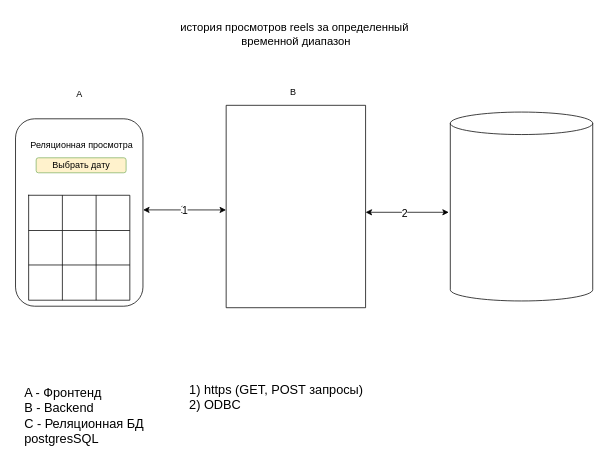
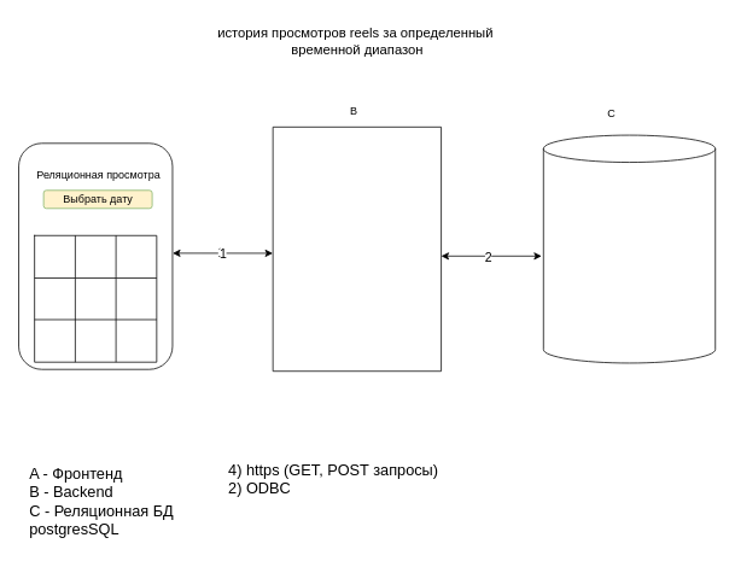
  <mxCell id="0" />
  <mxCell id="1" parent="0" />
  <mxCell id="2" value="" style="rounded=1;whiteSpace=wrap;html=1;" parent="1" vertex="1"><mxGeometry x="20" y="158" width="170" height="250" as="geometry" /></mxCell>
  <mxCell id="3" value="" style="verticalLabelPosition=bottom;verticalAlign=top;html=1;shape=mxgraph.basic.rect;fillColor2=none;strokeWidth=1;size=20;indent=5;" parent="1" vertex="1"><mxGeometry x="301" y="140" width="186" height="270" as="geometry" /></mxCell>
  <mxCell id="4" value="" style="shape=cylinder3;whiteSpace=wrap;html=1;boundedLbl=1;backgroundOutline=1;size=15;align=left;" parent="1" vertex="1"><mxGeometry x="600" y="149" width="190" height="252" as="geometry" /></mxCell>
  <mxCell id="5" value="&lt;font style=&quot;font-size: 15px;&quot;&gt;история просмотров reels за определенный&amp;nbsp;&lt;/font&gt;&lt;div style=&quot;font-size: 15px;&quot;&gt;&lt;font style=&quot;font-size: 15px;&quot;&gt;временной диапазон&lt;/font&gt;&lt;/div&gt;" style="text;html=1;align=center;verticalAlign=middle;resizable=0;points=[];autosize=1;strokeColor=none;fillColor=none;" parent="1" vertex="1"><mxGeometry x="229" y="20" width="330" height="50" as="geometry" /></mxCell>
- <mxCell id="6" value="A" style="text;html=1;align=center;verticalAlign=middle;resizable=0;points=[];autosize=1;strokeColor=none;fillColor=none;" parent="1" vertex="1"><mxGeometry x="90" y="110" width="30" height="30" as="geometry" /></mxCell>
  <mxCell id="7" value="B" style="text;html=1;align=center;verticalAlign=middle;resizable=0;points=[];autosize=1;strokeColor=none;fillColor=none;" parent="1" vertex="1"><mxGeometry x="375" y="108" width="30" height="30" as="geometry" /></mxCell>
+ <mxCell id="8" value="C" style="text;html=1;align=center;verticalAlign=middle;resizable=0;points=[];autosize=1;strokeColor=none;fillColor=none;" parent="1" vertex="1"><mxGeometry x="660" y="110" width="30" height="30" as="geometry" /></mxCell>
  <mxCell id="9" value="&lt;font style=&quot;font-size: 17px;&quot;&gt;A - Фронтенд&lt;/font&gt;&lt;div style=&quot;font-size: 17px;&quot;&gt;&lt;font style=&quot;font-size: 17px;&quot;&gt;B - Backend&lt;/font&gt;&lt;/div&gt;&lt;div style=&quot;font-size: 17px;&quot;&gt;&lt;font style=&quot;font-size: 17px;&quot;&gt;C - Реляционная БД&amp;nbsp;&lt;/font&gt;&lt;/div&gt;&lt;div style=&quot;font-size: 17px;&quot;&gt;&lt;font style=&quot;font-size: 17px;&quot;&gt;postgresSQL&lt;/font&gt;&lt;/div&gt;" style="text;html=1;align=left;verticalAlign=middle;resizable=0;points=[];autosize=1;strokeColor=none;fillColor=none;" parent="1" vertex="1"><mxGeometry x="30" y="505" width="190" height="100" as="geometry" /></mxCell>
  <mxCell id="10" value="" style="endArrow=classic;startArrow=classic;html=1;rounded=0;entryX=-0.001;entryY=0.517;entryDx=0;entryDy=0;entryPerimeter=0;exitX=1.001;exitY=0.486;exitDx=0;exitDy=0;exitPerimeter=0;" parent="1" source="2" target="3" edge="1"><mxGeometry width="50" height="50" relative="1" as="geometry"><mxPoint x="210" y="300" as="sourcePoint" /><mxPoint x="260" y="250" as="targetPoint" /></mxGeometry></mxCell>
  <mxCell id="11" value="&lt;font style=&quot;font-size: 14px;&quot;&gt;1&lt;/font&gt;" style="edgeLabel;html=1;align=center;verticalAlign=middle;resizable=0;points=[];" parent="10" vertex="1" connectable="0"><mxGeometry x="-0.042" y="1" relative="1" as="geometry"><mxPoint as="offset" /></mxGeometry></mxCell>
  <mxCell id="12" value="&lt;font style=&quot;font-size: 14px;&quot;&gt;1&lt;/font&gt;" style="edgeLabel;html=1;align=center;verticalAlign=middle;resizable=0;points=[];" parent="10" vertex="1" connectable="0"><mxGeometry x="-0.005" y="-1" relative="1" as="geometry"><mxPoint as="offset" /></mxGeometry></mxCell>
  <mxCell id="13" value="" style="endArrow=classic;startArrow=classic;html=1;rounded=0;entryX=-0.001;entryY=0.517;entryDx=0;entryDy=0;entryPerimeter=0;exitX=1.001;exitY=0.486;exitDx=0;exitDy=0;exitPerimeter=0;" parent="1" edge="1"><mxGeometry width="50" height="50" relative="1" as="geometry"><mxPoint x="487" y="282.7" as="sourcePoint" /><mxPoint x="598" y="282.7" as="targetPoint" /></mxGeometry></mxCell>
  <mxCell id="14" value="&lt;font style=&quot;font-size: 14px;&quot;&gt;2&lt;/font&gt;" style="edgeLabel;html=1;align=center;verticalAlign=middle;resizable=0;points=[];" parent="13" vertex="1" connectable="0"><mxGeometry x="-0.08" y="-1" relative="1" as="geometry"><mxPoint as="offset" /></mxGeometry></mxCell>
- <mxCell id="15" value="&lt;font style=&quot;font-size: 17px;&quot;&gt;1)&amp;nbsp;&lt;span style=&quot;text-align: center;&quot;&gt;https (GET, POST запросы)&lt;/span&gt;&lt;/font&gt;&lt;div style=&quot;font-size: 17px;&quot;&gt;&lt;span style=&quot;text-align: center;&quot;&gt;&lt;font style=&quot;font-size: 17px;&quot;&gt;2) ODBC&lt;/font&gt;&lt;/span&gt;&lt;/div&gt;" style="text;html=1;align=left;verticalAlign=middle;resizable=0;points=[];autosize=1;strokeColor=none;fillColor=none;" parent="1" vertex="1"><mxGeometry x="250" y="505" width="260" height="50" as="geometry" /></mxCell>
+ <mxCell id="15" value="&lt;font style=&quot;font-size: 17px;&quot;&gt;4)&amp;nbsp;&lt;span style=&quot;text-align: center;&quot;&gt;https (GET, POST запросы)&lt;/span&gt;&lt;/font&gt;&lt;div style=&quot;font-size: 17px;&quot;&gt;&lt;span style=&quot;text-align: center;&quot;&gt;&lt;font style=&quot;font-size: 17px;&quot;&gt;2) ODBC&lt;/font&gt;&lt;/span&gt;&lt;/div&gt;" style="text;html=1;align=left;verticalAlign=middle;resizable=0;points=[];autosize=1;strokeColor=none;fillColor=none;" parent="1" vertex="1"><mxGeometry x="250" y="505" width="260" height="50" as="geometry" /></mxCell>
  <mxCell id="16" value="" style="shape=table;startSize=0;container=1;collapsible=0;childLayout=tableLayout;fontSize=16;" parent="1" vertex="1"><mxGeometry x="37.5" y="260" width="135" height="140" as="geometry" /></mxCell>
  <mxCell id="17" value="" style="shape=tableRow;horizontal=0;startSize=0;swimlaneHead=0;swimlaneBody=0;strokeColor=inherit;top=0;left=0;bottom=0;right=0;collapsible=0;dropTarget=0;fillColor=none;points=[[0,0.5],[1,0.5]];portConstraint=eastwest;fontSize=16;" parent="16" vertex="1"><mxGeometry width="135" height="47" as="geometry" /></mxCell>
  <mxCell id="18" value="" style="shape=partialRectangle;html=1;whiteSpace=wrap;connectable=0;strokeColor=inherit;overflow=hidden;fillColor=none;top=0;left=0;bottom=0;right=0;pointerEvents=1;fontSize=16;" parent="17" vertex="1"><mxGeometry width="45" height="47" as="geometry"><mxRectangle width="45" height="47" as="alternateBounds" /></mxGeometry></mxCell>
  <mxCell id="19" value="" style="shape=partialRectangle;html=1;whiteSpace=wrap;connectable=0;strokeColor=inherit;overflow=hidden;fillColor=none;top=0;left=0;bottom=0;right=0;pointerEvents=1;fontSize=16;" parent="17" vertex="1"><mxGeometry x="45" width="45" height="47" as="geometry"><mxRectangle width="45" height="47" as="alternateBounds" /></mxGeometry></mxCell>
  <mxCell id="20" value="" style="shape=partialRectangle;html=1;whiteSpace=wrap;connectable=0;strokeColor=inherit;overflow=hidden;fillColor=none;top=0;left=0;bottom=0;right=0;pointerEvents=1;fontSize=16;" parent="17" vertex="1"><mxGeometry x="90" width="45" height="47" as="geometry"><mxRectangle width="45" height="47" as="alternateBounds" /></mxGeometry></mxCell>
  <mxCell id="21" value="" style="shape=tableRow;horizontal=0;startSize=0;swimlaneHead=0;swimlaneBody=0;strokeColor=inherit;top=0;left=0;bottom=0;right=0;collapsible=0;dropTarget=0;fillColor=none;points=[[0,0.5],[1,0.5]];portConstraint=eastwest;fontSize=16;" parent="16" vertex="1"><mxGeometry y="47" width="135" height="46" as="geometry" /></mxCell>
  <mxCell id="22" value="" style="shape=partialRectangle;html=1;whiteSpace=wrap;connectable=0;strokeColor=inherit;overflow=hidden;fillColor=none;top=0;left=0;bottom=0;right=0;pointerEvents=1;fontSize=16;" parent="21" vertex="1"><mxGeometry width="45" height="46" as="geometry"><mxRectangle width="45" height="46" as="alternateBounds" /></mxGeometry></mxCell>
  <mxCell id="23" value="" style="shape=partialRectangle;html=1;whiteSpace=wrap;connectable=0;strokeColor=inherit;overflow=hidden;fillColor=none;top=0;left=0;bottom=0;right=0;pointerEvents=1;fontSize=16;" parent="21" vertex="1"><mxGeometry x="45" width="45" height="46" as="geometry"><mxRectangle width="45" height="46" as="alternateBounds" /></mxGeometry></mxCell>
  <mxCell id="24" value="" style="shape=partialRectangle;html=1;whiteSpace=wrap;connectable=0;strokeColor=inherit;overflow=hidden;fillColor=none;top=0;left=0;bottom=0;right=0;pointerEvents=1;fontSize=16;" parent="21" vertex="1"><mxGeometry x="90" width="45" height="46" as="geometry"><mxRectangle width="45" height="46" as="alternateBounds" /></mxGeometry></mxCell>
  <mxCell id="25" value="" style="shape=tableRow;horizontal=0;startSize=0;swimlaneHead=0;swimlaneBody=0;strokeColor=inherit;top=0;left=0;bottom=0;right=0;collapsible=0;dropTarget=0;fillColor=none;points=[[0,0.5],[1,0.5]];portConstraint=eastwest;fontSize=16;" parent="16" vertex="1"><mxGeometry y="93" width="135" height="47" as="geometry" /></mxCell>
  <mxCell id="26" value="" style="shape=partialRectangle;html=1;whiteSpace=wrap;connectable=0;strokeColor=inherit;overflow=hidden;fillColor=none;top=0;left=0;bottom=0;right=0;pointerEvents=1;fontSize=16;" parent="25" vertex="1"><mxGeometry width="45" height="47" as="geometry"><mxRectangle width="45" height="47" as="alternateBounds" /></mxGeometry></mxCell>
  <mxCell id="27" value="" style="shape=partialRectangle;html=1;whiteSpace=wrap;connectable=0;strokeColor=inherit;overflow=hidden;fillColor=none;top=0;left=0;bottom=0;right=0;pointerEvents=1;fontSize=16;" parent="25" vertex="1"><mxGeometry x="45" width="45" height="47" as="geometry"><mxRectangle width="45" height="47" as="alternateBounds" /></mxGeometry></mxCell>
  <mxCell id="28" value="" style="shape=partialRectangle;html=1;whiteSpace=wrap;connectable=0;strokeColor=inherit;overflow=hidden;fillColor=none;top=0;left=0;bottom=0;right=0;pointerEvents=1;fontSize=16;" parent="25" vertex="1"><mxGeometry x="90" width="45" height="47" as="geometry"><mxRectangle width="45" height="47" as="alternateBounds" /></mxGeometry></mxCell>
  <mxCell id="29" value="Реляционная просмотра&lt;div&gt;&lt;br&gt;&lt;/div&gt;" style="text;html=1;align=center;verticalAlign=middle;resizable=0;points=[];autosize=1;strokeColor=none;fillColor=none;" parent="1" vertex="1"><mxGeometry x="42.5" y="180" width="130" height="40" as="geometry" /></mxCell>
  <mxCell id="30" value="Выбрать дату" style="rounded=1;whiteSpace=wrap;html=1;fillColor=#fff2cc;strokeColor=#82b366;" parent="1" vertex="1"><mxGeometry x="47.5" y="210" width="120" height="20" as="geometry" /></mxCell>
